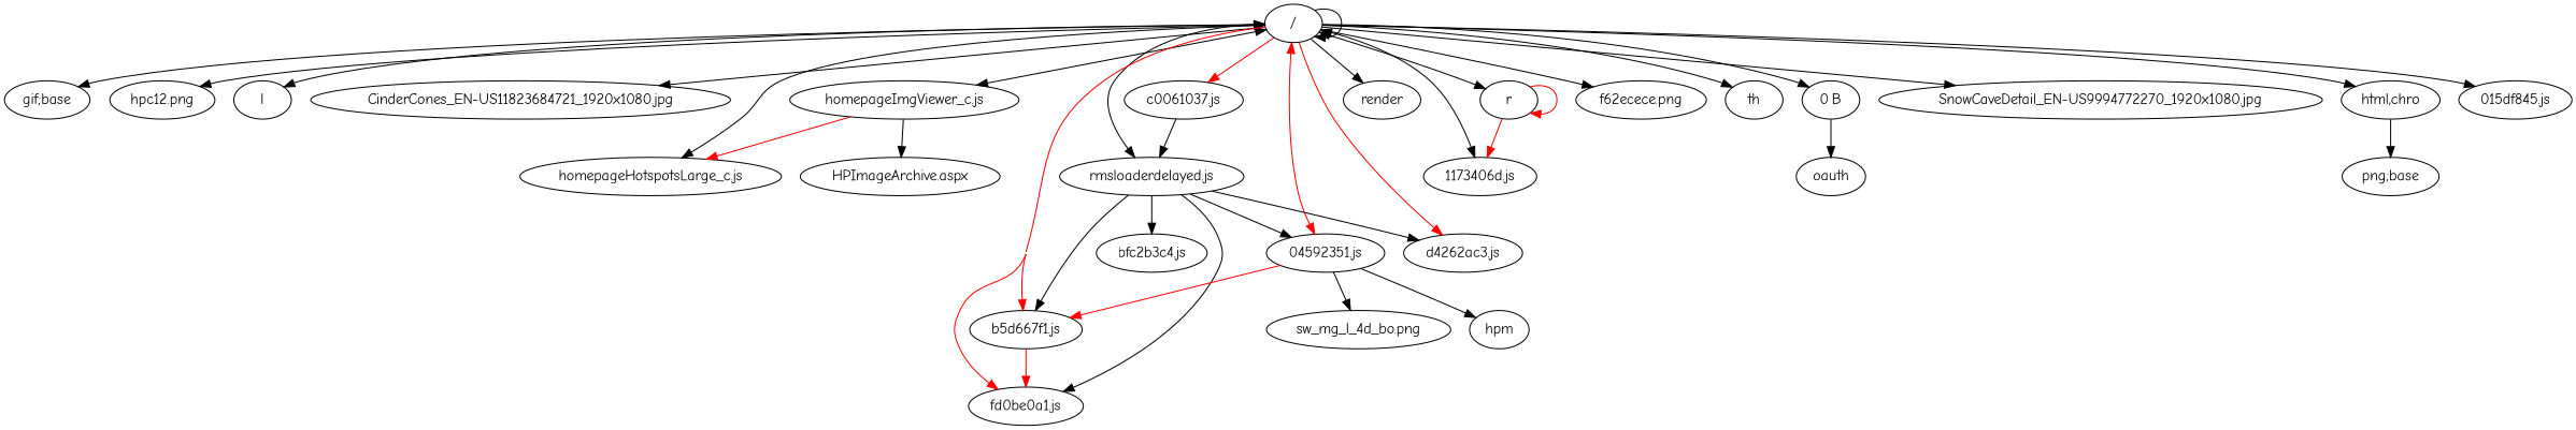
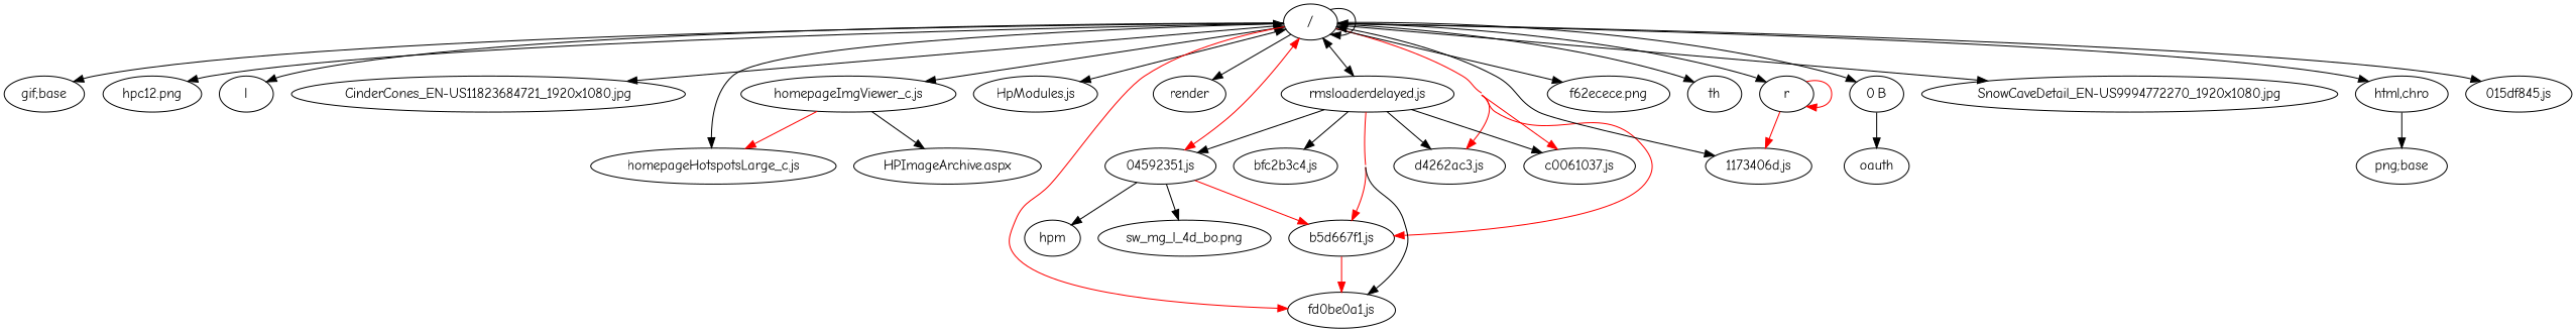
  strict digraph {
    concentrate=true
    fontname="Comic Neue"
    node [fontname="Comic Neue"]
    edge [fontname="Comic Neue"]
    "/"
    "gif;base"
    "hpc12.png"
    l
    "CinderCones_EN-US11823684721_1920x1080.jpg"
    "homepageImgViewer_c.js"
    "homepageHotspotsLarge_c.js"
+   "HpModules.js"
    "rmsloaderdelayed.js"
    render
    "04592351.js"
    "b5d667f1.js"
    "fd0be0a1.js"
    "d4262ac3.js"
    "c0061037.js"
    "1173406d.js"
    "f62ecece.png"
    th
    r
    "0 B"
    "SnowCaveDetail_EN-US9994772270_1920x1080.jpg"
    "html,chro"
    "015df845.js"
    "HPImageArchive.aspx"
    "bfc2b3c4.js"
    hpm
    "sw_mg_l_4d_bo.png"
    oauth
    "png;base"
    "/" -> "/"
    "/" -> "gif;base"
    "/" -> "hpc12.png"
    "/" -> l
    "/" -> "CinderCones_EN-US11823684721_1920x1080.jpg"
    "/" -> "homepageImgViewer_c.js"
    "/" -> "homepageHotspotsLarge_c.js"
+   "/" -> "HpModules.js"
    "/" -> "rmsloaderdelayed.js"
    "/" -> render
    "/" -> "04592351.js" [color=red]
    "/" -> "b5d667f1.js" [color=red]
    "/" -> "fd0be0a1.js" [color=red]
    "/" -> "d4262ac3.js" [color=red]
    "/" -> "c0061037.js" [color=red]
    "/" -> "1173406d.js"
    "/" -> "f62ecece.png"
    "/" -> th
    "/" -> r
    "/" -> "0 B"
    "/" -> "SnowCaveDetail_EN-US9994772270_1920x1080.jpg"
    "/" -> "html,chro"
    "/" -> "015df845.js"
    "homepageImgViewer_c.js" -> "/" [color=red]
    "homepageImgViewer_c.js" -> "homepageHotspotsLarge_c.js" [color=red]
    "homepageImgViewer_c.js" -> "HPImageArchive.aspx"
    "homepageHotspotsLarge_c.js" -> "/" [color=red]
+   "HpModules.js" -> "/" [color=red]
    "rmsloaderdelayed.js" -> "/" [color=red]
    "rmsloaderdelayed.js" -> "04592351.js"
-   "rmsloaderdelayed.js" -> "b5d667f1.js"
+   "rmsloaderdelayed.js" -> "b5d667f1.js" [color=red]
    "rmsloaderdelayed.js" -> "fd0be0a1.js"
    "rmsloaderdelayed.js" -> "d4262ac3.js"
-   "c0061037.js" -> "rmsloaderdelayed.js"
+   "rmsloaderdelayed.js" -> "c0061037.js"
    "rmsloaderdelayed.js" -> "bfc2b3c4.js"
    "04592351.js" -> "/" [color=red]
    "04592351.js" -> "b5d667f1.js" [color=red]
    "04592351.js" -> hpm
    "04592351.js" -> "sw_mg_l_4d_bo.png"
    "b5d667f1.js" -> "fd0be0a1.js" [color=red]
    "1173406d.js" -> "/" [color=red]
    r -> "/" [color=red]
    r -> "1173406d.js" [color=red]
    r -> r [color=red]
    "0 B" -> oauth
    "html,chro" -> "png;base"
  }
